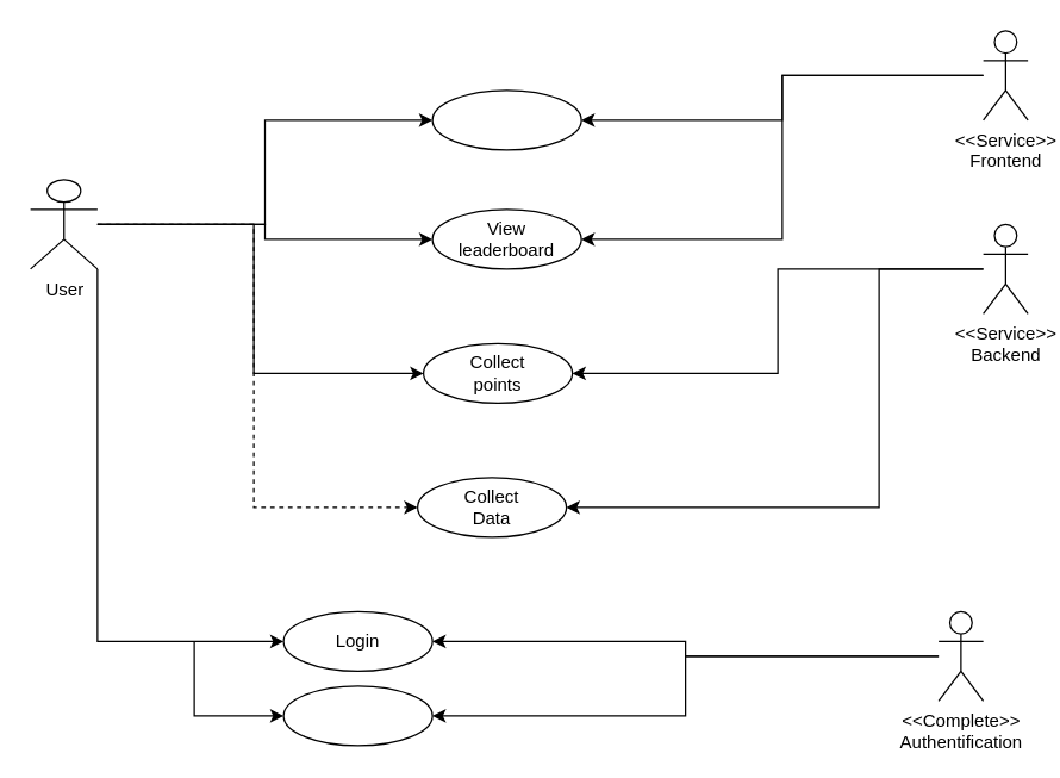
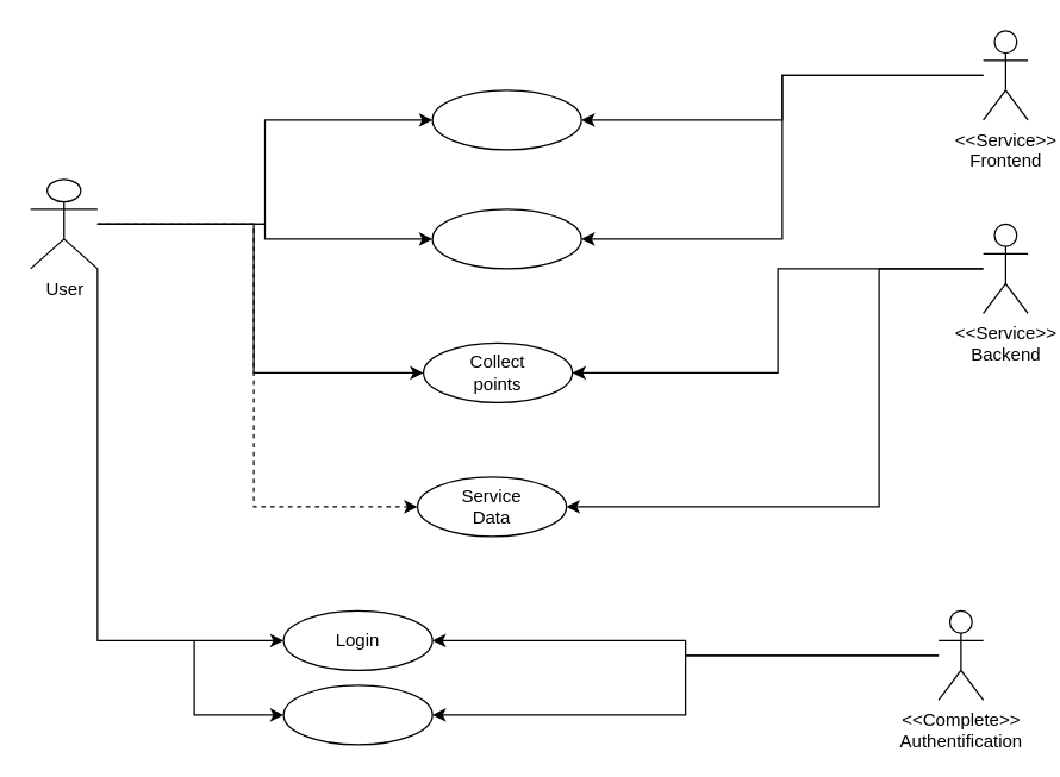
  <mxCell id="0" />
  <mxCell id="1" parent="0" />
  <mxCell id="2" style="edgeStyle=orthogonalEdgeStyle;rounded=0;orthogonalLoop=1;jettySize=auto;html=1;exitX=1;exitY=1;exitDx=0;exitDy=0;exitPerimeter=0;entryX=0;entryY=0.5;entryDx=0;entryDy=0;" edge="1" parent="1" source="7" target="8"><mxGeometry relative="1" as="geometry" /></mxCell>
  <mxCell id="3" style="edgeStyle=orthogonalEdgeStyle;rounded=0;orthogonalLoop=1;jettySize=auto;html=1;entryX=0;entryY=0.5;entryDx=0;entryDy=0;" edge="1" parent="1" source="7" target="11"><mxGeometry relative="1" as="geometry" /></mxCell>
  <mxCell id="4" style="edgeStyle=orthogonalEdgeStyle;rounded=0;orthogonalLoop=1;jettySize=auto;html=1;entryX=0;entryY=0.5;entryDx=0;entryDy=0;" edge="1" parent="1" source="7" target="12"><mxGeometry relative="1" as="geometry" /></mxCell>
  <mxCell id="5" style="edgeStyle=orthogonalEdgeStyle;rounded=0;orthogonalLoop=1;jettySize=auto;html=1;entryX=0;entryY=0.5;entryDx=0;entryDy=0;" edge="1" parent="1" source="7" target="17"><mxGeometry relative="1" as="geometry"><Array as="points"><mxPoint x="170" y="150" /><mxPoint x="170" y="250" /></Array></mxGeometry></mxCell>
  <mxCell id="6" style="edgeStyle=orthogonalEdgeStyle;rounded=0;orthogonalLoop=1;jettySize=auto;html=1;entryX=0;entryY=0.5;entryDx=0;entryDy=0;dashed=1;" edge="1" parent="1" source="7" target="19"><mxGeometry relative="1" as="geometry"><Array as="points"><mxPoint x="170" y="150" /><mxPoint x="170" y="340" /></Array></mxGeometry></mxCell>
  <mxCell id="7" value="User" style="shape=umlActor;html=1;verticalLabelPosition=bottom;verticalAlign=top;align=center;" vertex="1" parent="1"><mxGeometry x="20" y="120" width="45" height="60" as="geometry" /></mxCell>
  <mxCell id="8" value="" style="ellipse;whiteSpace=wrap;html=1;" vertex="1" parent="1"><mxGeometry x="190" y="410" width="100" height="40" as="geometry" /></mxCell>
  <mxCell id="9" value="Login" style="text;html=1;strokeColor=none;fillColor=none;align=center;verticalAlign=middle;whiteSpace=wrap;rounded=0;" vertex="1" parent="1"><mxGeometry x="210" y="415" width="60" height="30" as="geometry" /></mxCell>
  <mxCell id="10" value="" style="ellipse;whiteSpace=wrap;html=1;" vertex="1" parent="1"><mxGeometry x="190" y="460" width="100" height="40" as="geometry" /></mxCell>
  <mxCell id="11" value="" style="ellipse;whiteSpace=wrap;html=1;" vertex="1" parent="1"><mxGeometry x="290" y="60" width="100" height="40" as="geometry" /></mxCell>
  <mxCell id="12" value="" style="ellipse;whiteSpace=wrap;html=1;" vertex="1" parent="1"><mxGeometry x="290" y="140" width="100" height="40" as="geometry" /></mxCell>
- <mxCell id="13" value="View leaderboard" style="text;html=1;strokeColor=none;fillColor=none;align=center;verticalAlign=middle;whiteSpace=wrap;rounded=0;" vertex="1" parent="1"><mxGeometry x="310" y="145" width="60" height="30" as="geometry" /></mxCell>
  <mxCell id="14" style="edgeStyle=orthogonalEdgeStyle;rounded=0;orthogonalLoop=1;jettySize=auto;html=1;entryX=1;entryY=0.5;entryDx=0;entryDy=0;" edge="1" parent="1" source="16" target="8"><mxGeometry relative="1" as="geometry" /></mxCell>
  <mxCell id="15" style="edgeStyle=orthogonalEdgeStyle;rounded=0;orthogonalLoop=1;jettySize=auto;html=1;entryX=1;entryY=0.5;entryDx=0;entryDy=0;" edge="1" parent="1" source="16" target="10"><mxGeometry relative="1" as="geometry" /></mxCell>
  <mxCell id="16" value="&amp;lt;&amp;lt;Complete&amp;gt;&amp;gt;&lt;br&gt;Authentification" style="shape=umlActor;html=1;verticalLabelPosition=bottom;verticalAlign=top;align=center;" vertex="1" parent="1"><mxGeometry x="630" y="410" width="30" height="60" as="geometry" /></mxCell>
  <mxCell id="17" value="" style="ellipse;whiteSpace=wrap;html=1;" vertex="1" parent="1"><mxGeometry x="284" y="230" width="100" height="40" as="geometry" /></mxCell>
  <mxCell id="18" value="Collect points" style="text;html=1;strokeColor=none;fillColor=none;align=center;verticalAlign=middle;whiteSpace=wrap;rounded=0;" vertex="1" parent="1"><mxGeometry x="304" y="235" width="60" height="30" as="geometry" /></mxCell>
  <mxCell id="19" value="" style="ellipse;whiteSpace=wrap;html=1;" vertex="1" parent="1"><mxGeometry x="280" y="320" width="100" height="40" as="geometry" /></mxCell>
- <mxCell id="20" value="Collect Data" style="text;html=1;strokeColor=none;fillColor=none;align=center;verticalAlign=middle;whiteSpace=wrap;rounded=0;" vertex="1" parent="1"><mxGeometry x="300" y="325" width="60" height="30" as="geometry" /></mxCell>
+ <mxCell id="20" value="Service Data" style="text;html=1;strokeColor=none;fillColor=none;align=center;verticalAlign=middle;whiteSpace=wrap;rounded=0;" vertex="1" parent="1"><mxGeometry x="300" y="325" width="60" height="30" as="geometry" /></mxCell>
  <mxCell id="21" style="edgeStyle=orthogonalEdgeStyle;rounded=0;orthogonalLoop=1;jettySize=auto;html=1;entryX=1;entryY=0.5;entryDx=0;entryDy=0;" edge="1" parent="1" source="23" target="19"><mxGeometry relative="1" as="geometry"><Array as="points"><mxPoint x="590" y="180" /><mxPoint x="590" y="340" /></Array></mxGeometry></mxCell>
  <mxCell id="22" style="edgeStyle=orthogonalEdgeStyle;rounded=0;orthogonalLoop=1;jettySize=auto;html=1;entryX=1;entryY=0.5;entryDx=0;entryDy=0;" edge="1" parent="1" source="23" target="17"><mxGeometry relative="1" as="geometry" /></mxCell>
  <mxCell id="23" value="&amp;lt;&amp;lt;Service&amp;gt;&amp;gt;&lt;br&gt;Backend" style="shape=umlActor;html=1;verticalLabelPosition=bottom;verticalAlign=top;align=center;" vertex="1" parent="1"><mxGeometry x="660" y="150" width="30" height="60" as="geometry" /></mxCell>
  <mxCell id="24" value="" style="endArrow=classic;html=1;rounded=0;entryX=0;entryY=0.5;entryDx=0;entryDy=0;" edge="1" parent="1" target="10"><mxGeometry width="50" height="50" relative="1" as="geometry"><mxPoint x="130" y="430" as="sourcePoint" /><mxPoint x="100" y="430" as="targetPoint" /><Array as="points"><mxPoint x="130" y="480" /></Array></mxGeometry></mxCell>
  <mxCell id="25" style="edgeStyle=orthogonalEdgeStyle;rounded=0;orthogonalLoop=1;jettySize=auto;html=1;entryX=1;entryY=0.5;entryDx=0;entryDy=0;" edge="1" parent="1" source="27" target="11"><mxGeometry relative="1" as="geometry" /></mxCell>
  <mxCell id="26" style="edgeStyle=orthogonalEdgeStyle;rounded=0;orthogonalLoop=1;jettySize=auto;html=1;entryX=1;entryY=0.5;entryDx=0;entryDy=0;" edge="1" parent="1" source="27" target="12"><mxGeometry relative="1" as="geometry" /></mxCell>
  <mxCell id="27" value="&amp;lt;&amp;lt;Service&amp;gt;&amp;gt;&lt;br&gt;Frontend" style="shape=umlActor;html=1;verticalLabelPosition=bottom;verticalAlign=top;align=center;" vertex="1" parent="1"><mxGeometry x="660" y="20" width="30" height="60" as="geometry" /></mxCell>
